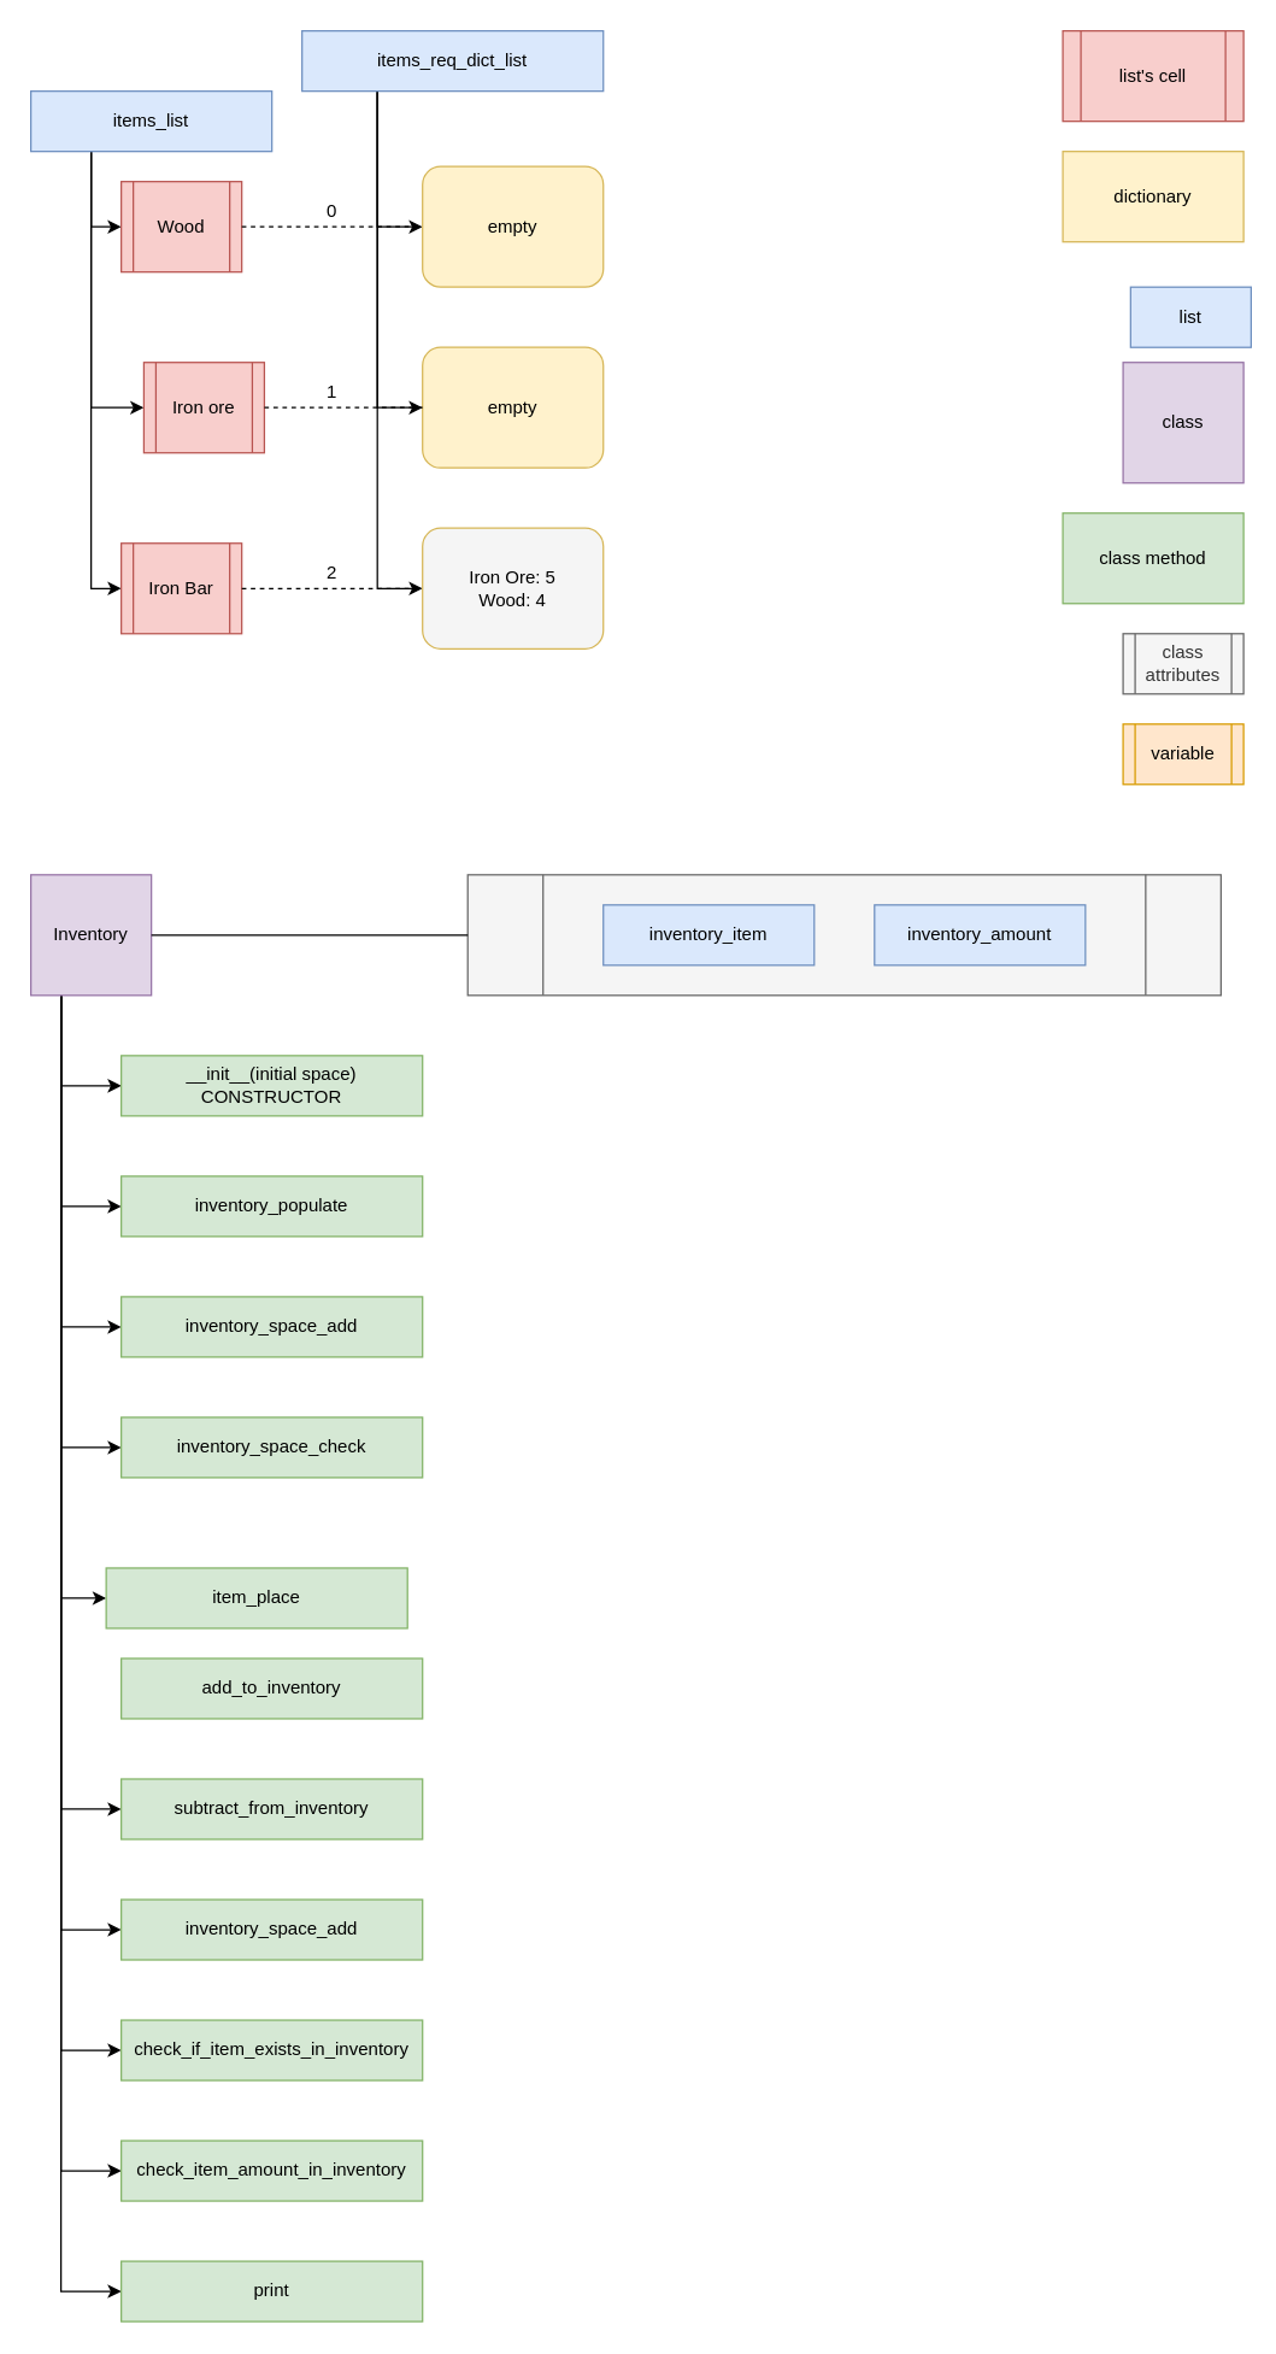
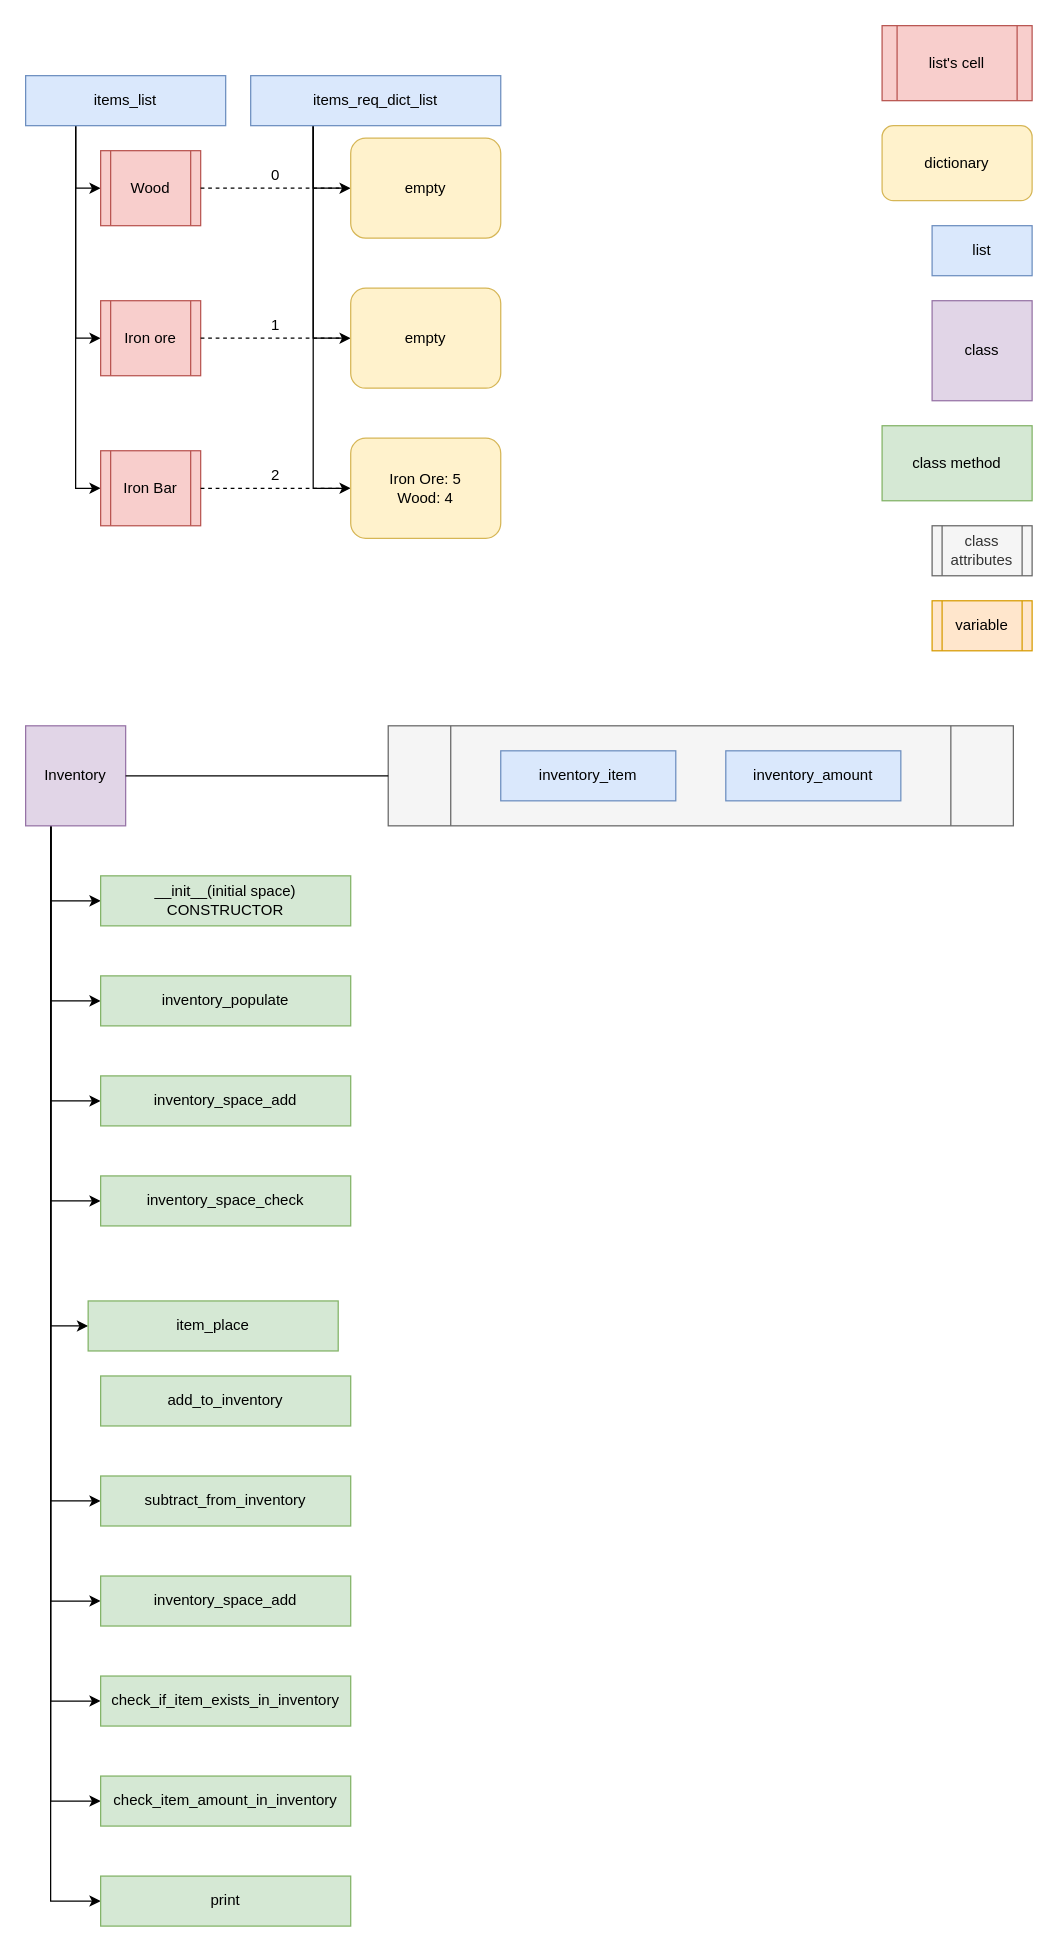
  <mxCell id="0" />
  <mxCell id="1" parent="0" />
  <mxCell id="2" style="edgeStyle=orthogonalEdgeStyle;rounded=0;orthogonalLoop=1;jettySize=auto;html=1;exitX=0.25;exitY=1;exitDx=0;exitDy=0;entryX=0;entryY=0.5;entryDx=0;entryDy=0;" edge="1" parent="1" source="5" target="12"><mxGeometry relative="1" as="geometry" /></mxCell>
  <mxCell id="3" style="edgeStyle=orthogonalEdgeStyle;rounded=0;orthogonalLoop=1;jettySize=auto;html=1;exitX=0.25;exitY=1;exitDx=0;exitDy=0;entryX=0;entryY=0.5;entryDx=0;entryDy=0;" edge="1" parent="1" source="5" target="11"><mxGeometry relative="1" as="geometry" /></mxCell>
  <mxCell id="4" style="edgeStyle=orthogonalEdgeStyle;rounded=0;orthogonalLoop=1;jettySize=auto;html=1;exitX=0.25;exitY=1;exitDx=0;exitDy=0;entryX=0;entryY=0.5;entryDx=0;entryDy=0;" edge="1" parent="1" source="5" target="10"><mxGeometry relative="1" as="geometry" /></mxCell>
  <mxCell id="5" value="items_list" style="rounded=0;whiteSpace=wrap;html=1;fillColor=#dae8fc;strokeColor=#6c8ebf;" vertex="1" parent="1"><mxGeometry x="20" y="60" width="160" height="40" as="geometry" /></mxCell>
  <mxCell id="6" style="edgeStyle=orthogonalEdgeStyle;rounded=0;orthogonalLoop=1;jettySize=auto;html=1;exitX=0.25;exitY=1;exitDx=0;exitDy=0;entryX=0;entryY=0.5;entryDx=0;entryDy=0;" edge="1" parent="1" source="9" target="13"><mxGeometry relative="1" as="geometry" /></mxCell>
  <mxCell id="7" style="edgeStyle=orthogonalEdgeStyle;rounded=0;orthogonalLoop=1;jettySize=auto;html=1;exitX=0.25;exitY=1;exitDx=0;exitDy=0;entryX=0;entryY=0.5;entryDx=0;entryDy=0;" edge="1" parent="1" source="9" target="17"><mxGeometry relative="1" as="geometry" /></mxCell>
  <mxCell id="8" style="edgeStyle=orthogonalEdgeStyle;rounded=0;orthogonalLoop=1;jettySize=auto;html=1;exitX=0.25;exitY=1;exitDx=0;exitDy=0;entryX=0;entryY=0.5;entryDx=0;entryDy=0;" edge="1" parent="1" source="9" target="18"><mxGeometry relative="1" as="geometry" /></mxCell>
- <mxCell id="9" value="items_req_dict_list&lt;br&gt;" style="rounded=0;whiteSpace=wrap;html=1;fillColor=#dae8fc;strokeColor=#6c8ebf;" vertex="1" parent="1"><mxGeometry x="200" y="20" width="200" height="40" as="geometry" /></mxCell>
+ <mxCell id="9" value="items_req_dict_list&lt;br&gt;" style="rounded=0;whiteSpace=wrap;html=1;fillColor=#dae8fc;strokeColor=#6c8ebf;" vertex="1" parent="1"><mxGeometry x="200" y="60" width="200" height="40" as="geometry" /></mxCell>
  <mxCell id="10" value="Wood" style="shape=process;whiteSpace=wrap;html=1;backgroundOutline=1;fillColor=#f8cecc;strokeColor=#b85450;" vertex="1" parent="1"><mxGeometry x="80" y="120" width="80" height="60" as="geometry" /></mxCell>
- <mxCell id="11" value="Iron ore" style="shape=process;whiteSpace=wrap;html=1;backgroundOutline=1;fillColor=#f8cecc;strokeColor=#b85450;" vertex="1" parent="1"><mxGeometry x="95" y="240" width="80" height="60" as="geometry" /></mxCell>
+ <mxCell id="11" value="Iron ore" style="shape=process;whiteSpace=wrap;html=1;backgroundOutline=1;fillColor=#f8cecc;strokeColor=#b85450;" vertex="1" parent="1"><mxGeometry x="80" y="240" width="80" height="60" as="geometry" /></mxCell>
  <mxCell id="12" value="Iron Bar" style="shape=process;whiteSpace=wrap;html=1;backgroundOutline=1;fillColor=#f8cecc;strokeColor=#b85450;" vertex="1" parent="1"><mxGeometry x="80" y="360" width="80" height="60" as="geometry" /></mxCell>
  <mxCell id="13" value="empty" style="rounded=1;whiteSpace=wrap;html=1;fillColor=#fff2cc;strokeColor=#d6b656;" vertex="1" parent="1"><mxGeometry x="280" y="110" width="120" height="80" as="geometry" /></mxCell>
  <mxCell id="14" value="list's cell" style="shape=process;whiteSpace=wrap;html=1;backgroundOutline=1;fillColor=#f8cecc;strokeColor=#b85450;" vertex="1" parent="1"><mxGeometry x="705" width="120" height="60" as="geometry" y="20" /></mxCell>
- <mxCell id="15" value="list" style="rounded=0;whiteSpace=wrap;html=1;fillColor=#dae8fc;strokeColor=#6c8ebf;" vertex="1" parent="1"><mxGeometry x="750" y="190" width="80" height="40" as="geometry" /></mxCell>
- <mxCell id="16" value="dictionary" style="whiteSpace=wrap;html=1;fillColor=#fff2cc;strokeColor=#d6b656;rounded=0;" vertex="1" parent="1"><mxGeometry x="705" y="100" width="120" height="60" as="geometry" /></mxCell>
+ <mxCell id="15" value="list" style="rounded=0;whiteSpace=wrap;html=1;fillColor=#dae8fc;strokeColor=#6c8ebf;" vertex="1" parent="1"><mxGeometry x="745" y="180" width="80" height="40" as="geometry" /></mxCell>
+ <mxCell id="16" value="dictionary" style="rounded=1;whiteSpace=wrap;html=1;fillColor=#fff2cc;strokeColor=#d6b656;" vertex="1" parent="1"><mxGeometry x="705" y="100" width="120" height="60" as="geometry" /></mxCell>
  <mxCell id="17" value="empty" style="rounded=1;whiteSpace=wrap;html=1;fillColor=#fff2cc;strokeColor=#d6b656;" vertex="1" parent="1"><mxGeometry x="280" y="230" width="120" height="80" as="geometry" /></mxCell>
- <mxCell id="18" value="Iron Ore: 5&lt;br&gt;Wood: 4&lt;br&gt;" style="rounded=1;whiteSpace=wrap;html=1;fillColor=#f5f5f5;strokeColor=#d6b656;" vertex="1" parent="1"><mxGeometry x="280" y="350" width="120" height="80" as="geometry" /></mxCell>
+ <mxCell id="18" value="Iron Ore: 5&lt;br&gt;Wood: 4&lt;br&gt;" style="rounded=1;whiteSpace=wrap;html=1;fillColor=#fff2cc;strokeColor=#d6b656;" vertex="1" parent="1"><mxGeometry x="280" y="350" width="120" height="80" as="geometry" /></mxCell>
  <mxCell id="19" value="" style="endArrow=none;dashed=1;html=1;entryX=0;entryY=0.5;entryDx=0;entryDy=0;exitX=1;exitY=0.5;exitDx=0;exitDy=0;" edge="1" parent="1" source="10" target="13"><mxGeometry width="50" height="50" relative="1" as="geometry"><mxPoint x="20" y="500" as="sourcePoint" /><mxPoint x="70" y="450" as="targetPoint" /></mxGeometry></mxCell>
  <mxCell id="20" value="" style="endArrow=none;dashed=1;html=1;exitX=1;exitY=0.5;exitDx=0;exitDy=0;entryX=0;entryY=0.5;entryDx=0;entryDy=0;" edge="1" parent="1" source="11" target="17"><mxGeometry width="50" height="50" relative="1" as="geometry"><mxPoint x="175" y="295" as="sourcePoint" /><mxPoint x="225" y="245" as="targetPoint" /></mxGeometry></mxCell>
  <mxCell id="21" value="" style="endArrow=none;dashed=1;html=1;entryX=0;entryY=0.5;entryDx=0;entryDy=0;exitX=1;exitY=0.5;exitDx=0;exitDy=0;" edge="1" parent="1" source="12" target="18"><mxGeometry width="50" height="50" relative="1" as="geometry"><mxPoint x="20" y="500" as="sourcePoint" /><mxPoint x="70" y="450" as="targetPoint" /></mxGeometry></mxCell>
  <mxCell id="22" value="0" style="text;html=1;strokeColor=none;fillColor=none;align=center;verticalAlign=middle;whiteSpace=wrap;rounded=0;" vertex="1" parent="1"><mxGeometry x="200" y="130" width="40" height="20" as="geometry" /></mxCell>
  <mxCell id="23" value="1" style="text;html=1;strokeColor=none;fillColor=none;align=center;verticalAlign=middle;whiteSpace=wrap;rounded=0;" vertex="1" parent="1"><mxGeometry x="200" y="250" width="40" height="20" as="geometry" /></mxCell>
  <mxCell id="24" value="2" style="text;html=1;strokeColor=none;fillColor=none;align=center;verticalAlign=middle;whiteSpace=wrap;rounded=0;" vertex="1" parent="1"><mxGeometry x="200" y="370" width="40" height="20" as="geometry" /></mxCell>
  <mxCell id="25" style="edgeStyle=orthogonalEdgeStyle;rounded=0;orthogonalLoop=1;jettySize=auto;html=1;exitX=0.25;exitY=1;exitDx=0;exitDy=0;entryX=0;entryY=0.5;entryDx=0;entryDy=0;" edge="1" parent="1" source="35" target="38"><mxGeometry relative="1" as="geometry" /></mxCell>
  <mxCell id="26" style="edgeStyle=orthogonalEdgeStyle;rounded=0;orthogonalLoop=1;jettySize=auto;html=1;exitX=0.25;exitY=1;exitDx=0;exitDy=0;entryX=0;entryY=0.5;entryDx=0;entryDy=0;" edge="1" parent="1" source="35" target="39"><mxGeometry relative="1" as="geometry" /></mxCell>
  <mxCell id="27" style="edgeStyle=orthogonalEdgeStyle;rounded=0;orthogonalLoop=1;jettySize=auto;html=1;exitX=0.25;exitY=1;exitDx=0;exitDy=0;entryX=0;entryY=0.5;entryDx=0;entryDy=0;" edge="1" parent="1" source="35" target="42"><mxGeometry relative="1" as="geometry" /></mxCell>
  <mxCell id="28" style="edgeStyle=orthogonalEdgeStyle;rounded=0;orthogonalLoop=1;jettySize=auto;html=1;exitX=0.25;exitY=1;exitDx=0;exitDy=0;entryX=0;entryY=0.5;entryDx=0;entryDy=0;" edge="1" parent="1" source="35" target="40"><mxGeometry relative="1" as="geometry" /></mxCell>
  <mxCell id="29" style="edgeStyle=orthogonalEdgeStyle;rounded=0;orthogonalLoop=1;jettySize=auto;html=1;exitX=0.25;exitY=1;exitDx=0;exitDy=0;entryX=0;entryY=0.5;entryDx=0;entryDy=0;" edge="1" parent="1" source="35" target="43"><mxGeometry relative="1" as="geometry" /></mxCell>
  <mxCell id="30" style="edgeStyle=orthogonalEdgeStyle;rounded=0;orthogonalLoop=1;jettySize=auto;html=1;exitX=0.25;exitY=1;exitDx=0;exitDy=0;entryX=0;entryY=0.5;entryDx=0;entryDy=0;" edge="1" parent="1" source="35" target="44"><mxGeometry relative="1" as="geometry" /></mxCell>
  <mxCell id="31" style="edgeStyle=orthogonalEdgeStyle;rounded=0;orthogonalLoop=1;jettySize=auto;html=1;exitX=0.25;exitY=1;exitDx=0;exitDy=0;entryX=0;entryY=0.5;entryDx=0;entryDy=0;" edge="1" parent="1" source="35" target="45"><mxGeometry relative="1" as="geometry" /></mxCell>
  <mxCell id="32" style="edgeStyle=orthogonalEdgeStyle;rounded=0;orthogonalLoop=1;jettySize=auto;html=1;exitX=0.25;exitY=1;exitDx=0;exitDy=0;entryX=0;entryY=0.5;entryDx=0;entryDy=0;" edge="1" parent="1" source="35" target="46"><mxGeometry relative="1" as="geometry" /></mxCell>
  <mxCell id="33" style="edgeStyle=orthogonalEdgeStyle;rounded=0;orthogonalLoop=1;jettySize=auto;html=1;exitX=0.25;exitY=1;exitDx=0;exitDy=0;entryX=0;entryY=0.5;entryDx=0;entryDy=0;" edge="1" parent="1" source="35" target="47"><mxGeometry relative="1" as="geometry" /></mxCell>
  <mxCell id="34" style="edgeStyle=orthogonalEdgeStyle;rounded=0;orthogonalLoop=1;jettySize=auto;html=1;exitX=0.25;exitY=1;exitDx=0;exitDy=0;entryX=0;entryY=0.5;entryDx=0;entryDy=0;" edge="1" parent="1" source="35" target="54"><mxGeometry relative="1" as="geometry" /></mxCell>
  <mxCell id="35" value="Inventory" style="whiteSpace=wrap;html=1;aspect=fixed;fillColor=#e1d5e7;strokeColor=#9673a6;" vertex="1" parent="1"><mxGeometry x="20" y="580" width="80" height="80" as="geometry" /></mxCell>
  <mxCell id="36" value="class" style="whiteSpace=wrap;html=1;aspect=fixed;fillColor=#e1d5e7;strokeColor=#9673a6;" vertex="1" parent="1"><mxGeometry x="745" y="240" width="80" height="80" as="geometry" /></mxCell>
  <mxCell id="37" value="class method" style="rounded=0;whiteSpace=wrap;html=1;fillColor=#d5e8d4;strokeColor=#82b366;" vertex="1" parent="1"><mxGeometry x="705" y="340" width="120" height="60" as="geometry" /></mxCell>
  <mxCell id="38" value="inventory_populate" style="rounded=0;whiteSpace=wrap;html=1;fillColor=#d5e8d4;strokeColor=#82b366;" vertex="1" parent="1"><mxGeometry x="80" y="780" width="200" height="40" as="geometry" /></mxCell>
  <mxCell id="39" value="inventory_space_add" style="rounded=0;whiteSpace=wrap;html=1;fillColor=#d5e8d4;strokeColor=#82b366;" vertex="1" parent="1"><mxGeometry x="80" y="860" width="200" height="40" as="geometry" /></mxCell>
  <mxCell id="40" value="item_place" style="rounded=0;whiteSpace=wrap;html=1;fillColor=#d5e8d4;strokeColor=#82b366;" vertex="1" parent="1"><mxGeometry x="70" y="1040" width="200" height="40" as="geometry" /></mxCell>
  <mxCell id="41" value="add_to_inventory" style="rounded=0;whiteSpace=wrap;html=1;fillColor=#d5e8d4;strokeColor=#82b366;" vertex="1" parent="1"><mxGeometry x="80" y="1100" width="200" height="40" as="geometry" /></mxCell>
  <mxCell id="42" value="inventory_space_check" style="rounded=0;whiteSpace=wrap;html=1;fillColor=#d5e8d4;strokeColor=#82b366;" vertex="1" parent="1"><mxGeometry x="80" y="940" width="200" height="40" as="geometry" /></mxCell>
  <mxCell id="43" value="subtract_from_inventory" style="rounded=0;whiteSpace=wrap;html=1;fillColor=#d5e8d4;strokeColor=#82b366;" vertex="1" parent="1"><mxGeometry x="80" y="1180" width="200" height="40" as="geometry" /></mxCell>
  <mxCell id="44" value="inventory_space_add" style="rounded=0;whiteSpace=wrap;html=1;fillColor=#d5e8d4;strokeColor=#82b366;" vertex="1" parent="1"><mxGeometry x="80" y="1260" width="200" height="40" as="geometry" /></mxCell>
  <mxCell id="45" value="check_if_item_exists_in_inventory" style="rounded=0;whiteSpace=wrap;html=1;fillColor=#d5e8d4;strokeColor=#82b366;" vertex="1" parent="1"><mxGeometry x="80" y="1340" width="200" height="40" as="geometry" /></mxCell>
  <mxCell id="46" value="check_item_amount_in_inventory" style="rounded=0;whiteSpace=wrap;html=1;fillColor=#d5e8d4;strokeColor=#82b366;" vertex="1" parent="1"><mxGeometry x="80" y="1420" width="200" height="40" as="geometry" /></mxCell>
  <mxCell id="47" value="print" style="rounded=0;whiteSpace=wrap;html=1;fillColor=#d5e8d4;strokeColor=#82b366;" vertex="1" parent="1"><mxGeometry x="80" y="1500" width="200" height="40" as="geometry" /></mxCell>
  <mxCell id="48" value="class attributes" style="shape=process;whiteSpace=wrap;html=1;backgroundOutline=1;fillColor=#f5f5f5;strokeColor=#666666;fontColor=#333333;" vertex="1" parent="1"><mxGeometry x="745" y="420" width="80" height="40" as="geometry" /></mxCell>
  <mxCell id="49" value="" style="shape=process;whiteSpace=wrap;html=1;backgroundOutline=1;fillColor=#f5f5f5;strokeColor=#666666;fontColor=#333333;" vertex="1" parent="1"><mxGeometry x="310" y="580" width="500" height="80" as="geometry" /></mxCell>
  <mxCell id="50" value="" style="endArrow=none;html=1;exitX=1;exitY=0.5;exitDx=0;exitDy=0;entryX=0;entryY=0.5;entryDx=0;entryDy=0;" edge="1" parent="1" source="35" target="49"><mxGeometry width="50" height="50" relative="1" as="geometry"><mxPoint x="290" y="550" as="sourcePoint" /><mxPoint x="340" y="500" as="targetPoint" /></mxGeometry></mxCell>
  <mxCell id="51" value="inventory_item" style="rounded=0;whiteSpace=wrap;html=1;fillColor=#dae8fc;strokeColor=#6c8ebf;" vertex="1" parent="1"><mxGeometry x="400" y="600" width="140" height="40" as="geometry" /></mxCell>
  <mxCell id="52" value="inventory_amount" style="rounded=0;whiteSpace=wrap;html=1;fillColor=#dae8fc;strokeColor=#6c8ebf;" vertex="1" parent="1"><mxGeometry x="580" y="600" width="140" height="40" as="geometry" /></mxCell>
  <mxCell id="53" value="variable" style="shape=process;whiteSpace=wrap;html=1;backgroundOutline=1;fillColor=#ffe6cc;strokeColor=#d79b00;" vertex="1" parent="1"><mxGeometry x="745" y="480" width="80" height="40" as="geometry" /></mxCell>
  <mxCell id="54" value="__init__(initial space)&lt;br&gt;CONSTRUCTOR&lt;br&gt;" style="rounded=0;whiteSpace=wrap;html=1;fillColor=#d5e8d4;strokeColor=#82b366;" vertex="1" parent="1"><mxGeometry x="80" y="700" width="200" height="40" as="geometry" /></mxCell>
